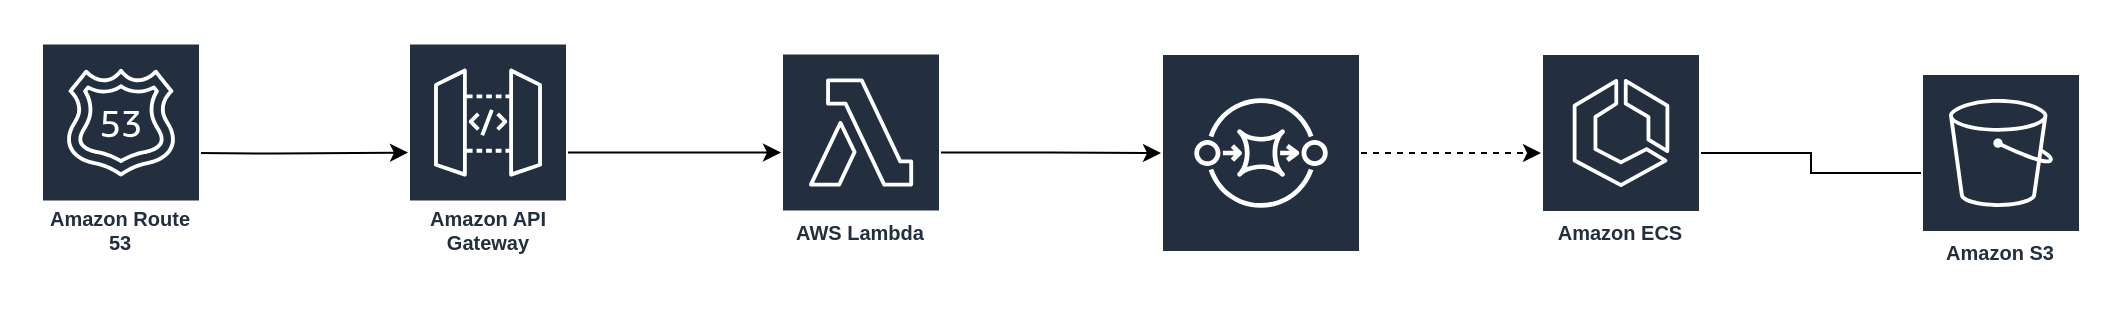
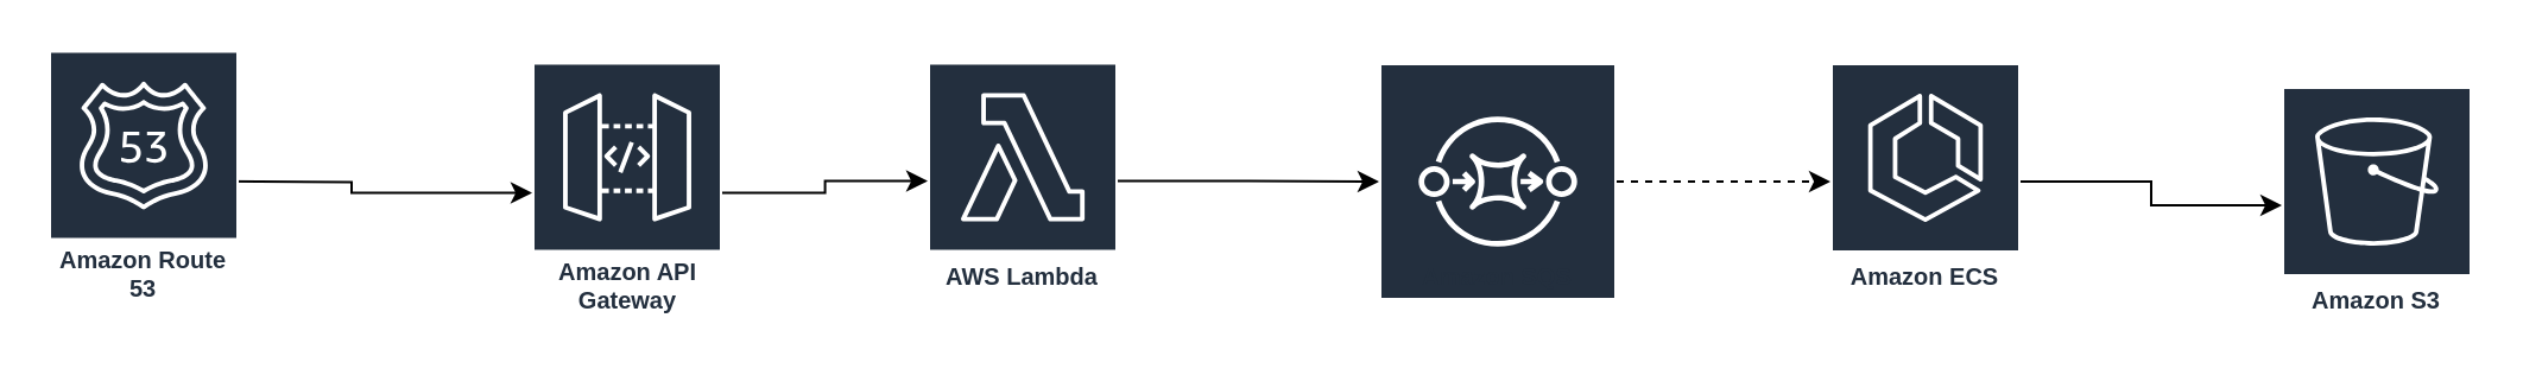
  <mxCell id="0" />
  <mxCell id="1" parent="0" />
  <mxCell id="2" style="edgeStyle=orthogonalEdgeStyle;rounded=0;orthogonalLoop=1;jettySize=auto;html=1;" edge="1" parent="1" target="4"><mxGeometry relative="1" as="geometry"><mxPoint x="200" y="75.8" as="targetPoint" /><mxPoint x="70.5" y="75.8" as="sourcePoint" /><Array as="points" /></mxGeometry></mxCell>
  <mxCell id="3" style="edgeStyle=orthogonalEdgeStyle;rounded=0;orthogonalLoop=1;jettySize=auto;html=1;" edge="1" parent="1" source="4" target="7"><mxGeometry relative="1" as="geometry" /></mxCell>
- <mxCell id="4" value="Amazon API Gateway" style="sketch=0;outlineConnect=0;fontColor=#232F3E;gradientColor=none;strokeColor=#ffffff;fillColor=#232F3E;dashed=0;verticalLabelPosition=middle;verticalAlign=bottom;align=center;html=1;whiteSpace=wrap;fontSize=10;fontStyle=1;spacing=3;shape=mxgraph.aws4.productIcon;prIcon=mxgraph.aws4.api_gateway;" vertex="1" parent="1"><mxGeometry x="203.5" y="20.75" width="80" height="110" as="geometry" /></mxCell>
+ <mxCell id="4" value="Amazon API Gateway" style="sketch=0;outlineConnect=0;fontColor=#232F3E;gradientColor=none;strokeColor=#ffffff;fillColor=#232F3E;dashed=0;verticalLabelPosition=middle;verticalAlign=bottom;align=center;html=1;whiteSpace=wrap;fontSize=10;fontStyle=1;spacing=3;shape=mxgraph.aws4.productIcon;prIcon=mxgraph.aws4.api_gateway;" vertex="1" parent="1"><mxGeometry x="223.5" y="25.75" width="80" height="110" as="geometry" /></mxCell>
  <mxCell id="5" value="Amazon Route 53" style="sketch=0;outlineConnect=0;fontColor=#232F3E;gradientColor=none;strokeColor=#ffffff;fillColor=#232F3E;dashed=0;verticalLabelPosition=middle;verticalAlign=bottom;align=center;html=1;whiteSpace=wrap;fontSize=10;fontStyle=1;spacing=3;shape=mxgraph.aws4.productIcon;prIcon=mxgraph.aws4.route_53;" vertex="1" parent="1"><mxGeometry x="20" y="20.75" width="80" height="110" as="geometry" /></mxCell>
  <mxCell id="6" style="edgeStyle=orthogonalEdgeStyle;rounded=0;orthogonalLoop=1;jettySize=auto;html=1;" edge="1" parent="1" source="7" target="9"><mxGeometry relative="1" as="geometry" /></mxCell>
  <mxCell id="7" value="AWS Lambda" style="sketch=0;outlineConnect=0;fontColor=#232F3E;gradientColor=none;strokeColor=#ffffff;fillColor=#232F3E;dashed=0;verticalLabelPosition=middle;verticalAlign=bottom;align=center;html=1;whiteSpace=wrap;fontSize=10;fontStyle=1;spacing=3;shape=mxgraph.aws4.productIcon;prIcon=mxgraph.aws4.lambda;" vertex="1" parent="1"><mxGeometry x="390" y="25.75" width="80" height="100" as="geometry" /></mxCell>
  <mxCell id="8" style="edgeStyle=orthogonalEdgeStyle;rounded=0;orthogonalLoop=1;jettySize=auto;html=1;dashed=1;" edge="1" parent="1" source="9" target="11"><mxGeometry relative="1" as="geometry" /></mxCell>
  <mxCell id="9" value="Amazon SQS" style="sketch=0;outlineConnect=0;fontColor=#232F3E;gradientColor=none;strokeColor=#ffffff;fillColor=#232F3E;dashed=0;verticalLabelPosition=middle;verticalAlign=bottom;align=center;html=1;whiteSpace=wrap;fontSize=10;fontStyle=1;spacing=3;shape=mxgraph.aws4.productIcon;prIcon=mxgraph.aws4.sqs;" vertex="1" parent="1"><mxGeometry x="580" y="26" width="100" height="100" as="geometry" /></mxCell>
- <mxCell id="10" style="edgeStyle=orthogonalEdgeStyle;rounded=0;orthogonalLoop=1;jettySize=auto;html=1;endArrow=none;" edge="1" parent="1" source="11" target="12"><mxGeometry relative="1" as="geometry" /></mxCell>
+ <mxCell id="10" style="edgeStyle=orthogonalEdgeStyle;rounded=0;orthogonalLoop=1;jettySize=auto;html=1;" edge="1" parent="1" source="11" target="12"><mxGeometry relative="1" as="geometry" /></mxCell>
  <mxCell id="11" value="Amazon ECS" style="sketch=0;outlineConnect=0;fontColor=#232F3E;gradientColor=none;strokeColor=#ffffff;fillColor=#232F3E;dashed=0;verticalLabelPosition=middle;verticalAlign=bottom;align=center;html=1;whiteSpace=wrap;fontSize=10;fontStyle=1;spacing=3;shape=mxgraph.aws4.productIcon;prIcon=mxgraph.aws4.ecs;" vertex="1" parent="1"><mxGeometry x="770" y="26" width="80" height="100" as="geometry" /></mxCell>
  <mxCell id="12" value="Amazon S3" style="sketch=0;outlineConnect=0;fontColor=#232F3E;gradientColor=none;strokeColor=#ffffff;fillColor=#232F3E;dashed=0;verticalLabelPosition=middle;verticalAlign=bottom;align=center;html=1;whiteSpace=wrap;fontSize=10;fontStyle=1;spacing=3;shape=mxgraph.aws4.productIcon;prIcon=mxgraph.aws4.s3;" vertex="1" parent="1"><mxGeometry x="960" y="36" width="80" height="100" as="geometry" /></mxCell>
